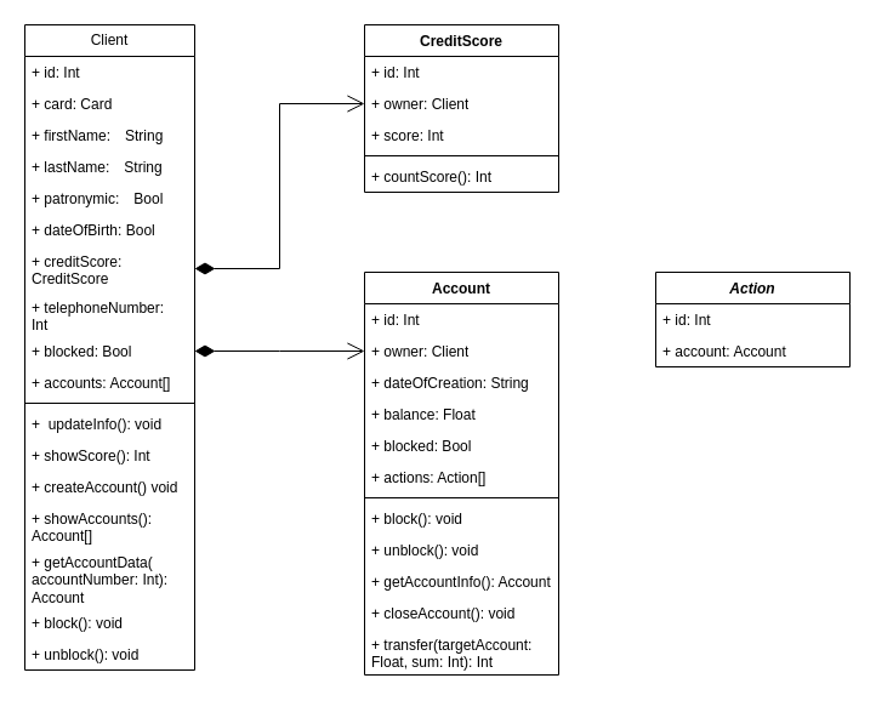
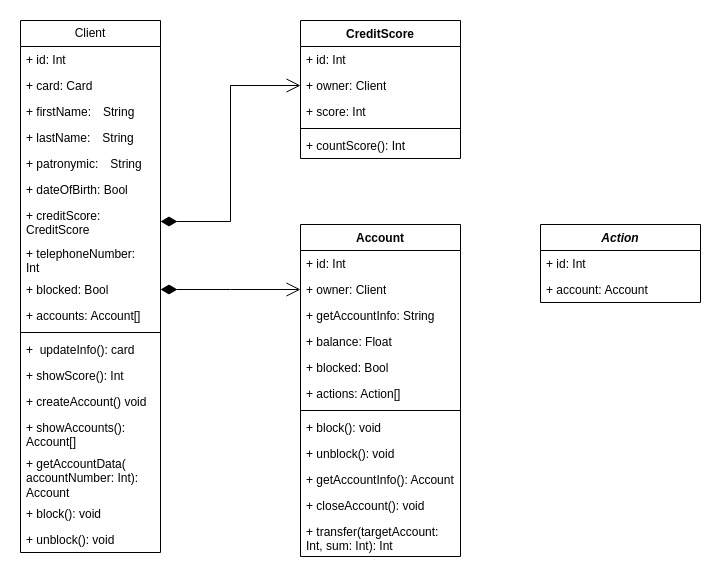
  <mxCell id="0" />
  <mxCell id="1" parent="0" />
  <mxCell id="2" value="Client" style="swimlane;fontStyle=0;childLayout=stackLayout;horizontal=1;startSize=26;fillColor=none;horizontalStack=0;resizeParent=1;resizeParentMax=0;resizeLast=0;collapsible=1;marginBottom=0;whiteSpace=wrap;html=1;" parent="1" vertex="1"><mxGeometry x="20" y="20" width="140" height="532" as="geometry" /></mxCell>
  <mxCell id="3" value="+ id: Int　&lt;div&gt;&lt;br&gt;&lt;/div&gt;" style="text;strokeColor=none;fillColor=none;align=left;verticalAlign=top;spacingLeft=4;spacingRight=4;overflow=hidden;rotatable=0;points=[[0,0.5],[1,0.5]];portConstraint=eastwest;whiteSpace=wrap;html=1;" parent="2" vertex="1"><mxGeometry y="26" width="140" height="26" as="geometry" /></mxCell>
  <mxCell id="4" value="+ card: Card" style="text;strokeColor=none;fillColor=none;align=left;verticalAlign=top;spacingLeft=4;spacingRight=4;overflow=hidden;rotatable=0;points=[[0,0.5],[1,0.5]];portConstraint=eastwest;whiteSpace=wrap;html=1;" parent="2" vertex="1"><mxGeometry y="52" width="140" height="26" as="geometry" /></mxCell>
  <mxCell id="5" value="+ firstName:　String" style="text;strokeColor=none;fillColor=none;align=left;verticalAlign=top;spacingLeft=4;spacingRight=4;overflow=hidden;rotatable=0;points=[[0,0.5],[1,0.5]];portConstraint=eastwest;whiteSpace=wrap;html=1;" parent="2" vertex="1"><mxGeometry y="78" width="140" height="26" as="geometry" /></mxCell>
  <mxCell id="6" value="+ lastName:　String" style="text;strokeColor=none;fillColor=none;align=left;verticalAlign=top;spacingLeft=4;spacingRight=4;overflow=hidden;rotatable=0;points=[[0,0.5],[1,0.5]];portConstraint=eastwest;whiteSpace=wrap;html=1;" parent="2" vertex="1"><mxGeometry y="104" width="140" height="26" as="geometry" /></mxCell>
- <mxCell id="7" value="+ patronymic:　Bool" style="text;strokeColor=none;fillColor=none;align=left;verticalAlign=top;spacingLeft=4;spacingRight=4;overflow=hidden;rotatable=0;points=[[0,0.5],[1,0.5]];portConstraint=eastwest;whiteSpace=wrap;html=1;" parent="2" vertex="1"><mxGeometry y="130" width="140" height="26" as="geometry" /></mxCell>
+ <mxCell id="7" value="+ patronymic:　String" style="text;strokeColor=none;fillColor=none;align=left;verticalAlign=top;spacingLeft=4;spacingRight=4;overflow=hidden;rotatable=0;points=[[0,0.5],[1,0.5]];portConstraint=eastwest;whiteSpace=wrap;html=1;" parent="2" vertex="1"><mxGeometry y="130" width="140" height="26" as="geometry" /></mxCell>
  <mxCell id="8" value="+ dateOfBirth: Bool" style="text;strokeColor=none;fillColor=none;align=left;verticalAlign=top;spacingLeft=4;spacingRight=4;overflow=hidden;rotatable=0;points=[[0,0.5],[1,0.5]];portConstraint=eastwest;whiteSpace=wrap;html=1;" parent="2" vertex="1"><mxGeometry y="156" width="140" height="26" as="geometry" /></mxCell>
  <mxCell id="9" value="+ creditScore: CreditScore" style="text;strokeColor=none;fillColor=none;align=left;verticalAlign=top;spacingLeft=4;spacingRight=4;overflow=hidden;rotatable=0;points=[[0,0.5],[1,0.5]];portConstraint=eastwest;whiteSpace=wrap;html=1;" parent="2" vertex="1"><mxGeometry y="182" width="140" height="38" as="geometry" /></mxCell>
  <mxCell id="10" value="+ telephoneNumber:　Int" style="text;strokeColor=none;fillColor=none;align=left;verticalAlign=top;spacingLeft=4;spacingRight=4;overflow=hidden;rotatable=0;points=[[0,0.5],[1,0.5]];portConstraint=eastwest;whiteSpace=wrap;html=1;" parent="2" vertex="1"><mxGeometry y="220" width="140" height="36" as="geometry" /></mxCell>
  <mxCell id="11" value="+ blocked: Bool" style="text;strokeColor=none;fillColor=none;align=left;verticalAlign=top;spacingLeft=4;spacingRight=4;overflow=hidden;rotatable=0;points=[[0,0.5],[1,0.5]];portConstraint=eastwest;whiteSpace=wrap;html=1;" parent="2" vertex="1"><mxGeometry y="256" width="140" height="26" as="geometry" /></mxCell>
  <mxCell id="12" value="+ accounts: Account[]" style="text;strokeColor=none;fillColor=none;align=left;verticalAlign=top;spacingLeft=4;spacingRight=4;overflow=hidden;rotatable=0;points=[[0,0.5],[1,0.5]];portConstraint=eastwest;whiteSpace=wrap;html=1;" parent="2" vertex="1"><mxGeometry y="282" width="140" height="26" as="geometry" /></mxCell>
  <mxCell id="13" value="" style="line;strokeWidth=1;fillColor=none;align=left;verticalAlign=middle;spacingTop=-1;spacingLeft=3;spacingRight=3;rotatable=0;labelPosition=right;points=[];portConstraint=eastwest;strokeColor=inherit;" parent="2" vertex="1"><mxGeometry y="308" width="140" height="8" as="geometry" /></mxCell>
- <mxCell id="14" value="+&amp;nbsp; updateInfo(): void" style="text;strokeColor=none;fillColor=none;align=left;verticalAlign=top;spacingLeft=4;spacingRight=4;overflow=hidden;rotatable=0;points=[[0,0.5],[1,0.5]];portConstraint=eastwest;whiteSpace=wrap;html=1;" parent="2" vertex="1"><mxGeometry y="316" width="140" height="26" as="geometry" /></mxCell>
+ <mxCell id="14" value="+&amp;nbsp; updateInfo(): card" style="text;strokeColor=none;fillColor=none;align=left;verticalAlign=top;spacingLeft=4;spacingRight=4;overflow=hidden;rotatable=0;points=[[0,0.5],[1,0.5]];portConstraint=eastwest;whiteSpace=wrap;html=1;" parent="2" vertex="1"><mxGeometry y="316" width="140" height="26" as="geometry" /></mxCell>
  <mxCell id="15" value="+ showScore(): Int" style="text;strokeColor=none;fillColor=none;align=left;verticalAlign=top;spacingLeft=4;spacingRight=4;overflow=hidden;rotatable=0;points=[[0,0.5],[1,0.5]];portConstraint=eastwest;whiteSpace=wrap;html=1;" parent="2" vertex="1"><mxGeometry y="342" width="140" height="26" as="geometry" /></mxCell>
  <mxCell id="16" value="+ createAccount() void" style="text;strokeColor=none;fillColor=none;align=left;verticalAlign=top;spacingLeft=4;spacingRight=4;overflow=hidden;rotatable=0;points=[[0,0.5],[1,0.5]];portConstraint=eastwest;whiteSpace=wrap;html=1;" parent="2" vertex="1"><mxGeometry y="368" width="140" height="26" as="geometry" /></mxCell>
  <mxCell id="17" value="+ showAccounts(): Account[]" style="text;strokeColor=none;fillColor=none;align=left;verticalAlign=top;spacingLeft=4;spacingRight=4;overflow=hidden;rotatable=0;points=[[0,0.5],[1,0.5]];portConstraint=eastwest;whiteSpace=wrap;html=1;" parent="2" vertex="1"><mxGeometry y="394" width="140" height="36" as="geometry" /></mxCell>
  <mxCell id="18" value="+&amp;nbsp;&lt;span style=&quot;background-color: transparent; color: light-dark(rgb(0, 0, 0), rgb(255, 255, 255));&quot;&gt;getAccountData(&lt;/span&gt;&lt;div&gt;&lt;span style=&quot;background-color: transparent; color: light-dark(rgb(0, 0, 0), rgb(255, 255, 255));&quot;&gt;accountNumber: Int): Account&lt;/span&gt;&lt;/div&gt;" style="text;strokeColor=none;fillColor=none;align=left;verticalAlign=top;spacingLeft=4;spacingRight=4;overflow=hidden;rotatable=0;points=[[0,0.5],[1,0.5]];portConstraint=eastwest;html=1;whiteSpace=wrap;" parent="2" vertex="1"><mxGeometry y="430" width="140" height="50" as="geometry" /></mxCell>
  <mxCell id="19" value="+ block(): void" style="text;strokeColor=none;fillColor=none;align=left;verticalAlign=top;spacingLeft=4;spacingRight=4;overflow=hidden;rotatable=0;points=[[0,0.5],[1,0.5]];portConstraint=eastwest;whiteSpace=wrap;html=1;" parent="2" vertex="1"><mxGeometry y="480" width="140" height="26" as="geometry" /></mxCell>
  <mxCell id="20" value="+ unblock(): void" style="text;strokeColor=none;fillColor=none;align=left;verticalAlign=top;spacingLeft=4;spacingRight=4;overflow=hidden;rotatable=0;points=[[0,0.5],[1,0.5]];portConstraint=eastwest;whiteSpace=wrap;html=1;" vertex="1" parent="2"><mxGeometry y="506" width="140" height="26" as="geometry" /></mxCell>
  <mxCell id="21" value="CreditScore" style="swimlane;fontStyle=1;align=center;verticalAlign=top;childLayout=stackLayout;horizontal=1;startSize=26;horizontalStack=0;resizeParent=1;resizeParentMax=0;resizeLast=0;collapsible=1;marginBottom=0;whiteSpace=wrap;html=1;" parent="1" vertex="1"><mxGeometry x="300" y="20" width="160" height="138" as="geometry" /></mxCell>
  <mxCell id="22" value="+ id: Int　&lt;div&gt;&lt;br&gt;&lt;/div&gt;" style="text;strokeColor=none;fillColor=none;align=left;verticalAlign=top;spacingLeft=4;spacingRight=4;overflow=hidden;rotatable=0;points=[[0,0.5],[1,0.5]];portConstraint=eastwest;whiteSpace=wrap;html=1;" parent="21" vertex="1"><mxGeometry y="26" width="160" height="26" as="geometry" /></mxCell>
  <mxCell id="23" value="+ owner: Client" style="text;strokeColor=none;fillColor=none;align=left;verticalAlign=top;spacingLeft=4;spacingRight=4;overflow=hidden;rotatable=0;points=[[0,0.5],[1,0.5]];portConstraint=eastwest;whiteSpace=wrap;html=1;" parent="21" vertex="1"><mxGeometry y="52" width="160" height="26" as="geometry" /></mxCell>
  <mxCell id="24" value="+ score: Int" style="text;strokeColor=none;fillColor=none;align=left;verticalAlign=top;spacingLeft=4;spacingRight=4;overflow=hidden;rotatable=0;points=[[0,0.5],[1,0.5]];portConstraint=eastwest;whiteSpace=wrap;html=1;" parent="21" vertex="1"><mxGeometry y="78" width="160" height="26" as="geometry" /></mxCell>
  <mxCell id="25" value="" style="line;strokeWidth=1;fillColor=none;align=left;verticalAlign=middle;spacingTop=-1;spacingLeft=3;spacingRight=3;rotatable=0;labelPosition=right;points=[];portConstraint=eastwest;strokeColor=inherit;" parent="21" vertex="1"><mxGeometry y="104" width="160" height="8" as="geometry" /></mxCell>
  <mxCell id="26" value="+ countScore(): Int" style="text;strokeColor=none;fillColor=none;align=left;verticalAlign=top;spacingLeft=4;spacingRight=4;overflow=hidden;rotatable=0;points=[[0,0.5],[1,0.5]];portConstraint=eastwest;whiteSpace=wrap;html=1;" parent="21" vertex="1"><mxGeometry y="112" width="160" height="26" as="geometry" /></mxCell>
  <mxCell id="27" value="" style="endArrow=open;html=1;endSize=12;startArrow=diamondThin;startSize=14;startFill=1;edgeStyle=orthogonalEdgeStyle;align=left;verticalAlign=bottom;rounded=0;exitX=1;exitY=0.5;exitDx=0;exitDy=0;entryX=0;entryY=0.5;entryDx=0;entryDy=0;" parent="1" source="9" target="23" edge="1"><mxGeometry x="-1" y="3" relative="1" as="geometry"><mxPoint x="250" y="250" as="sourcePoint" /><mxPoint x="410" y="250" as="targetPoint" /></mxGeometry></mxCell>
  <mxCell id="28" value="Account" style="swimlane;fontStyle=1;align=center;verticalAlign=top;childLayout=stackLayout;horizontal=1;startSize=26;horizontalStack=0;resizeParent=1;resizeParentMax=0;resizeLast=0;collapsible=1;marginBottom=0;whiteSpace=wrap;html=1;" parent="1" vertex="1"><mxGeometry x="300" y="224" width="160" height="332" as="geometry" /></mxCell>
  <mxCell id="29" value="+ id: Int　&lt;div&gt;&lt;br&gt;&lt;/div&gt;" style="text;strokeColor=none;fillColor=none;align=left;verticalAlign=top;spacingLeft=4;spacingRight=4;overflow=hidden;rotatable=0;points=[[0,0.5],[1,0.5]];portConstraint=eastwest;whiteSpace=wrap;html=1;" parent="28" vertex="1"><mxGeometry y="26" width="160" height="26" as="geometry" /></mxCell>
  <mxCell id="30" value="+ owner: Client" style="text;strokeColor=none;fillColor=none;align=left;verticalAlign=top;spacingLeft=4;spacingRight=4;overflow=hidden;rotatable=0;points=[[0,0.5],[1,0.5]];portConstraint=eastwest;whiteSpace=wrap;html=1;" parent="28" vertex="1"><mxGeometry y="52" width="160" height="26" as="geometry" /></mxCell>
- <mxCell id="31" value="+ dateOfCreation: String" style="text;strokeColor=none;fillColor=none;align=left;verticalAlign=top;spacingLeft=4;spacingRight=4;overflow=hidden;rotatable=0;points=[[0,0.5],[1,0.5]];portConstraint=eastwest;whiteSpace=wrap;html=1;" parent="28" vertex="1"><mxGeometry y="78" width="160" height="26" as="geometry" /></mxCell>
+ <mxCell id="31" value="+ getAccountInfo: String" style="text;strokeColor=none;fillColor=none;align=left;verticalAlign=top;spacingLeft=4;spacingRight=4;overflow=hidden;rotatable=0;points=[[0,0.5],[1,0.5]];portConstraint=eastwest;whiteSpace=wrap;html=1;" parent="28" vertex="1"><mxGeometry y="78" width="160" height="26" as="geometry" /></mxCell>
  <mxCell id="32" value="+ balance: Float" style="text;strokeColor=none;fillColor=none;align=left;verticalAlign=top;spacingLeft=4;spacingRight=4;overflow=hidden;rotatable=0;points=[[0,0.5],[1,0.5]];portConstraint=eastwest;whiteSpace=wrap;html=1;" parent="28" vertex="1"><mxGeometry y="104" width="160" height="26" as="geometry" /></mxCell>
  <mxCell id="33" value="+ blocked: Bool" style="text;strokeColor=none;fillColor=none;align=left;verticalAlign=top;spacingLeft=4;spacingRight=4;overflow=hidden;rotatable=0;points=[[0,0.5],[1,0.5]];portConstraint=eastwest;whiteSpace=wrap;html=1;" parent="28" vertex="1"><mxGeometry y="130" width="160" height="26" as="geometry" /></mxCell>
  <mxCell id="34" value="+ actions: Action[]" style="text;strokeColor=none;fillColor=none;align=left;verticalAlign=top;spacingLeft=4;spacingRight=4;overflow=hidden;rotatable=0;points=[[0,0.5],[1,0.5]];portConstraint=eastwest;whiteSpace=wrap;html=1;" parent="28" vertex="1"><mxGeometry y="156" width="160" height="26" as="geometry" /></mxCell>
  <mxCell id="35" value="" style="line;strokeWidth=1;fillColor=none;align=left;verticalAlign=middle;spacingTop=-1;spacingLeft=3;spacingRight=3;rotatable=0;labelPosition=right;points=[];portConstraint=eastwest;strokeColor=inherit;" parent="28" vertex="1"><mxGeometry y="182" width="160" height="8" as="geometry" /></mxCell>
  <mxCell id="36" value="+ block(): void" style="text;strokeColor=none;fillColor=none;align=left;verticalAlign=top;spacingLeft=4;spacingRight=4;overflow=hidden;rotatable=0;points=[[0,0.5],[1,0.5]];portConstraint=eastwest;whiteSpace=wrap;html=1;" parent="28" vertex="1"><mxGeometry y="190" width="160" height="26" as="geometry" /></mxCell>
  <mxCell id="37" value="+ unblock(): void" style="text;strokeColor=none;fillColor=none;align=left;verticalAlign=top;spacingLeft=4;spacingRight=4;overflow=hidden;rotatable=0;points=[[0,0.5],[1,0.5]];portConstraint=eastwest;whiteSpace=wrap;html=1;" vertex="1" parent="28"><mxGeometry y="216" width="160" height="26" as="geometry" /></mxCell>
  <mxCell id="38" value="+ getAccountInfo(): Account" style="text;strokeColor=none;fillColor=none;align=left;verticalAlign=top;spacingLeft=4;spacingRight=4;overflow=hidden;rotatable=0;points=[[0,0.5],[1,0.5]];portConstraint=eastwest;whiteSpace=wrap;html=1;" parent="28" vertex="1"><mxGeometry y="242" width="160" height="26" as="geometry" /></mxCell>
  <mxCell id="39" value="+ closeAccount(): void" style="text;strokeColor=none;fillColor=none;align=left;verticalAlign=top;spacingLeft=4;spacingRight=4;overflow=hidden;rotatable=0;points=[[0,0.5],[1,0.5]];portConstraint=eastwest;whiteSpace=wrap;html=1;" vertex="1" parent="28"><mxGeometry y="268" width="160" height="26" as="geometry" /></mxCell>
- <mxCell id="40" value="+ transfer(targetAccount: Float, sum: Int): Int" style="text;strokeColor=none;fillColor=none;align=left;verticalAlign=top;spacingLeft=4;spacingRight=4;overflow=hidden;rotatable=0;points=[[0,0.5],[1,0.5]];portConstraint=eastwest;whiteSpace=wrap;html=1;" parent="28" vertex="1"><mxGeometry y="294" width="160" height="38" as="geometry" /></mxCell>
+ <mxCell id="40" value="+ transfer(targetAccount: Int, sum: Int): Int" style="text;strokeColor=none;fillColor=none;align=left;verticalAlign=top;spacingLeft=4;spacingRight=4;overflow=hidden;rotatable=0;points=[[0,0.5],[1,0.5]];portConstraint=eastwest;whiteSpace=wrap;html=1;" parent="28" vertex="1"><mxGeometry y="294" width="160" height="38" as="geometry" /></mxCell>
  <mxCell id="41" value="&lt;i&gt;Action&lt;/i&gt;" style="swimlane;fontStyle=1;align=center;verticalAlign=top;childLayout=stackLayout;horizontal=1;startSize=26;horizontalStack=0;resizeParent=1;resizeParentMax=0;resizeLast=0;collapsible=1;marginBottom=0;whiteSpace=wrap;html=1;" parent="1" vertex="1"><mxGeometry x="540" y="224" width="160" height="78" as="geometry" /></mxCell>
  <mxCell id="42" value="+ id: Int　&lt;div&gt;&lt;br&gt;&lt;/div&gt;" style="text;strokeColor=none;fillColor=none;align=left;verticalAlign=top;spacingLeft=4;spacingRight=4;overflow=hidden;rotatable=0;points=[[0,0.5],[1,0.5]];portConstraint=eastwest;whiteSpace=wrap;html=1;" parent="41" vertex="1"><mxGeometry y="26" width="160" height="26" as="geometry" /></mxCell>
  <mxCell id="43" value="+ account: Account" style="text;strokeColor=none;fillColor=none;align=left;verticalAlign=top;spacingLeft=4;spacingRight=4;overflow=hidden;rotatable=0;points=[[0,0.5],[1,0.5]];portConstraint=eastwest;whiteSpace=wrap;html=1;" parent="41" vertex="1"><mxGeometry y="52" width="160" height="26" as="geometry" /></mxCell>
  <mxCell id="44" value="" style="endArrow=open;html=1;endSize=12;startArrow=diamondThin;startSize=14;startFill=1;edgeStyle=orthogonalEdgeStyle;align=left;verticalAlign=bottom;rounded=0;exitX=1;exitY=0.5;exitDx=0;exitDy=0;" parent="1" source="11" edge="1"><mxGeometry x="-1" y="3" relative="1" as="geometry"><mxPoint x="250" y="250" as="sourcePoint" /><mxPoint x="300" y="289" as="targetPoint" /></mxGeometry></mxCell>
